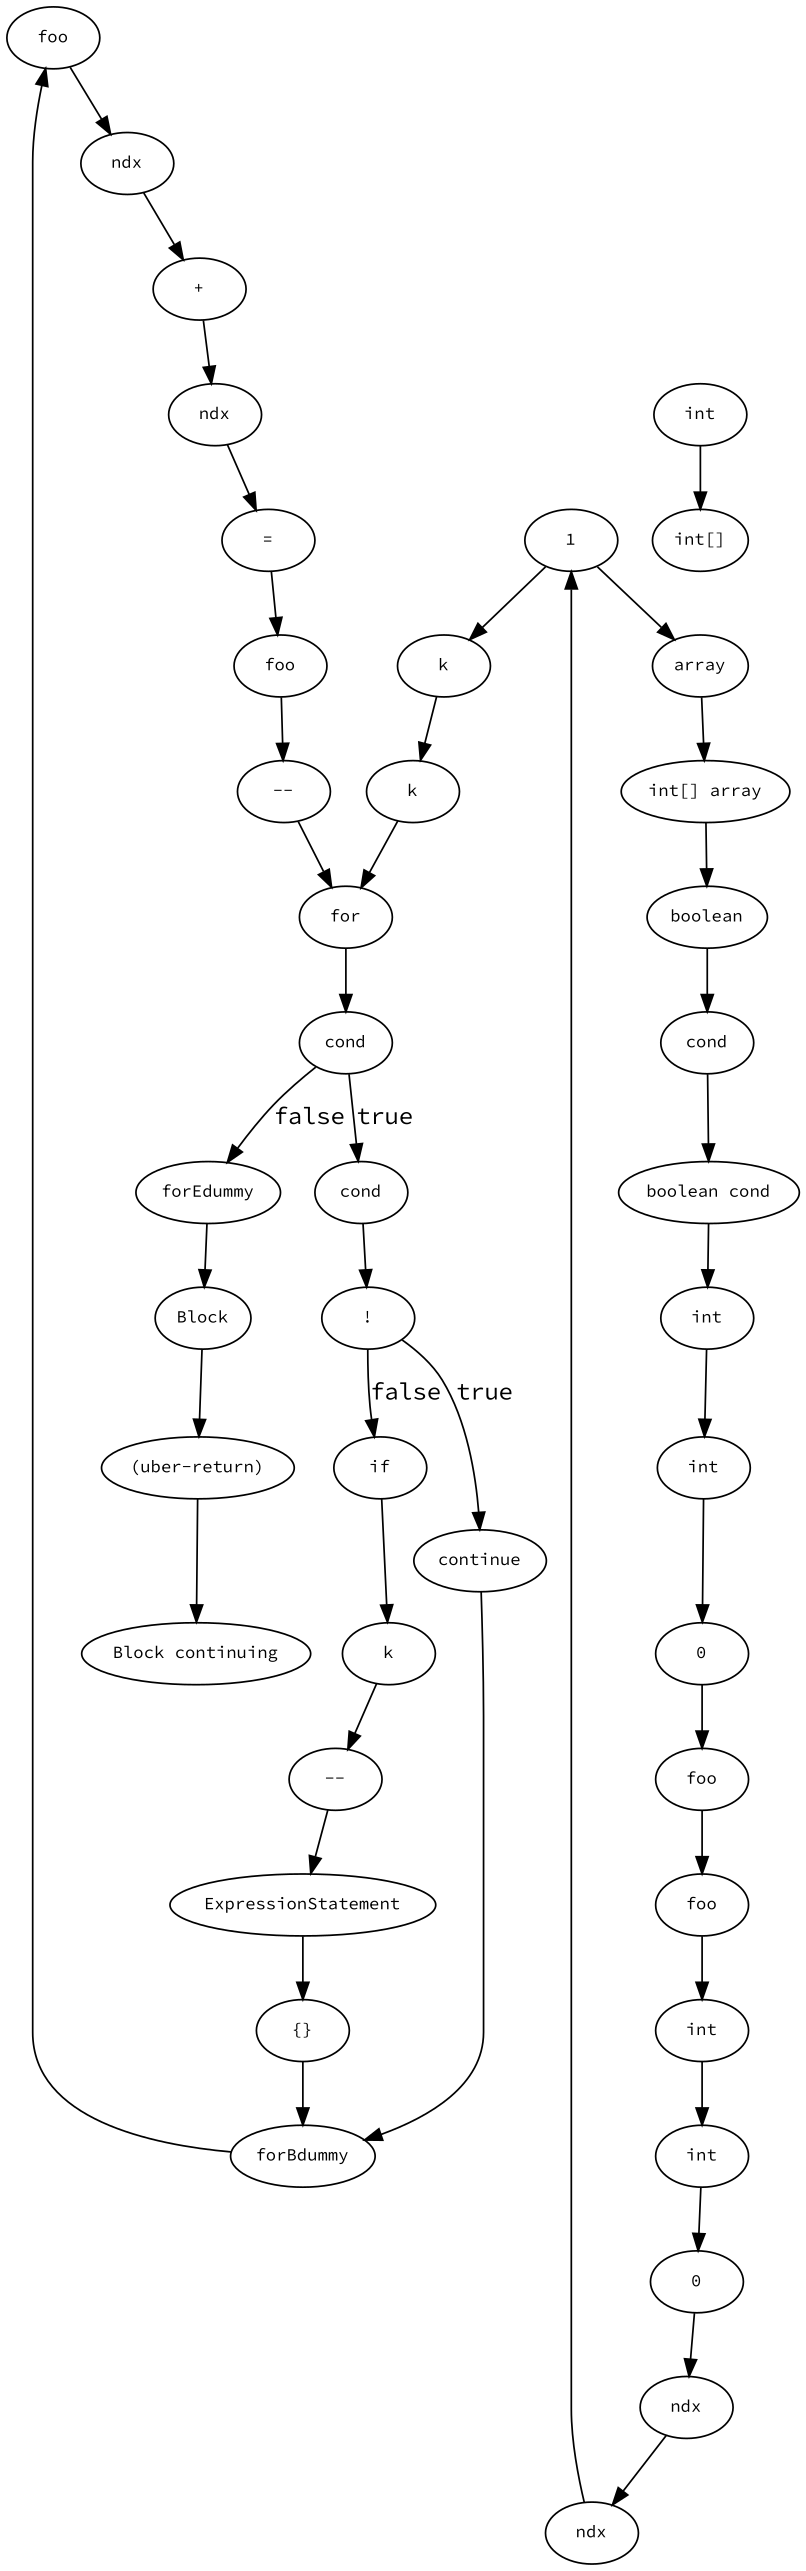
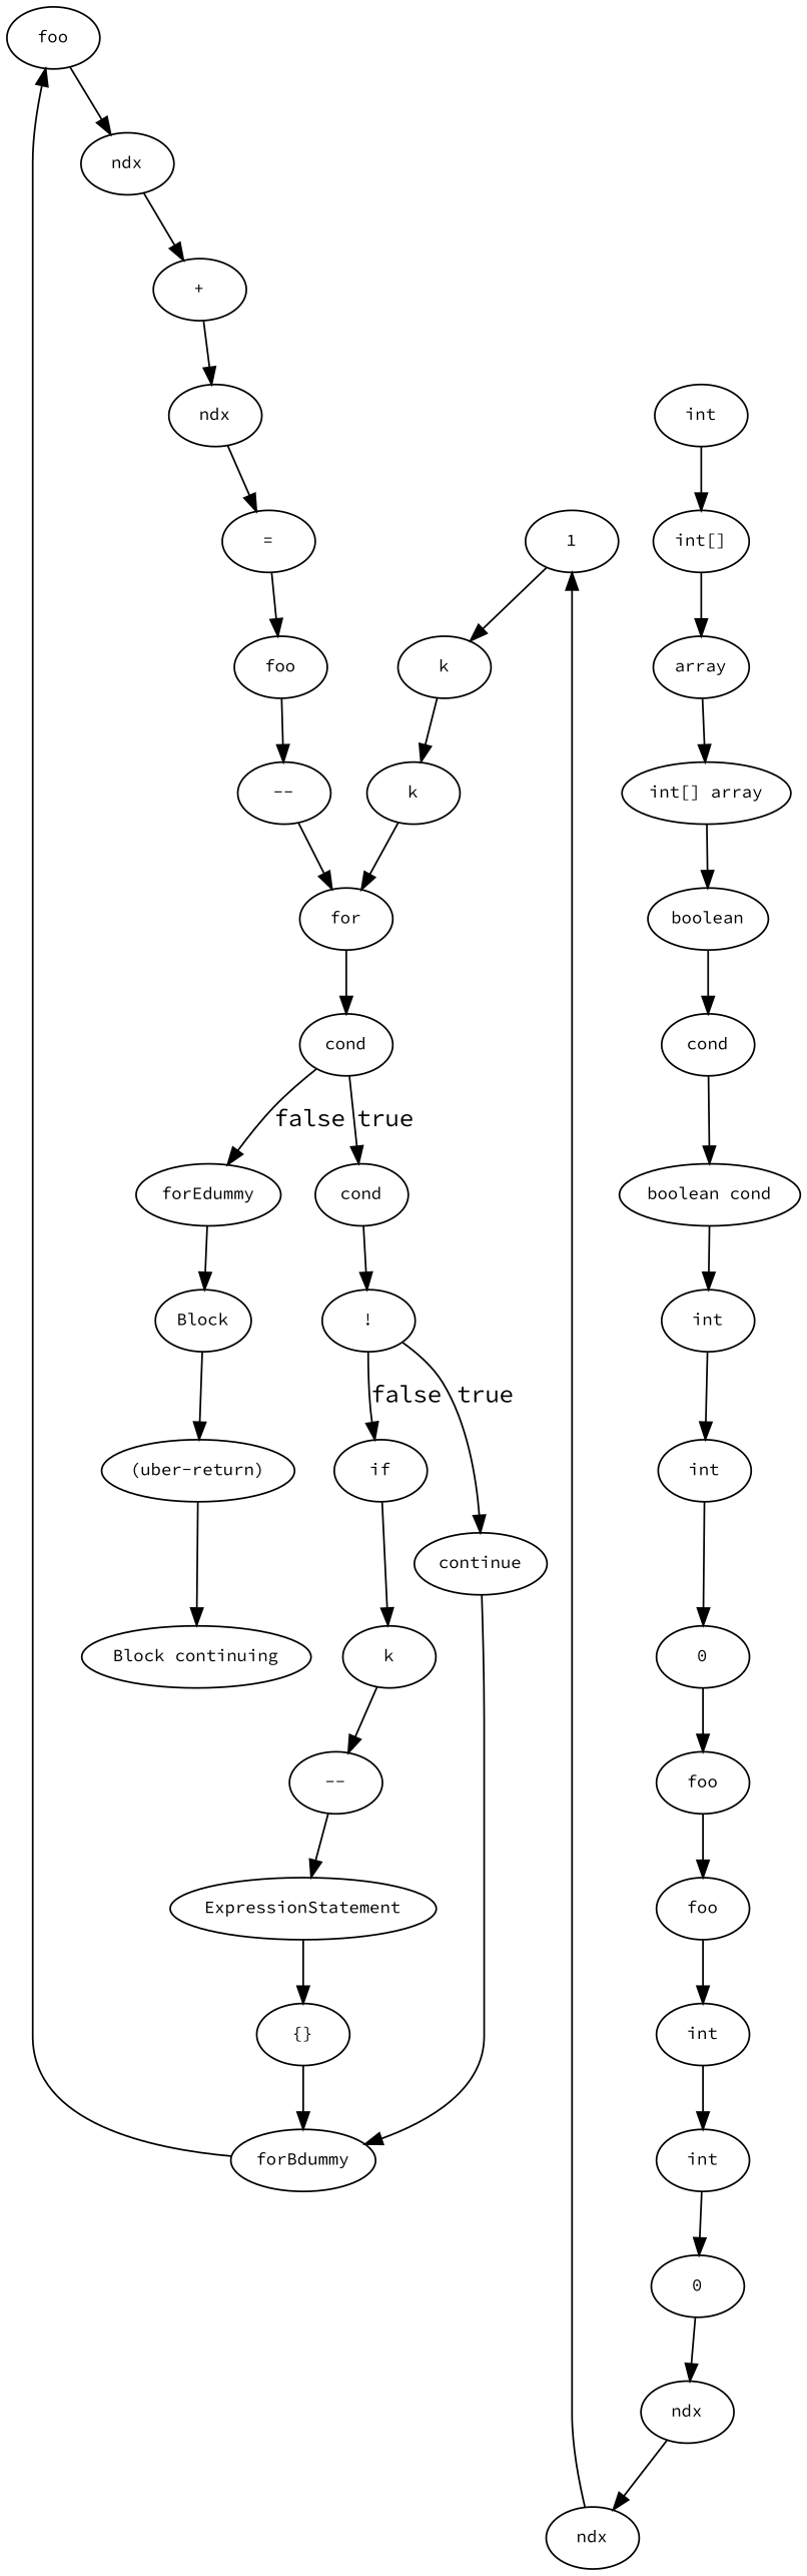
  digraph {
    fontname="Source Code Pro"
    node [fontname="Source Code Pro" fontsize=10]
    edge [fontname="Source Code Pro"]
    n1 [label=foo]
    n2 [label=ndx]
    n3 [label="+"]
    n4 [label=ndx]
    n5 [label="="]
    n6 [label=foo]
    n7 [label="--"]
    n8 [label=cond]
    n9 [label=forEdummy]
    n10 [label=cond]
    n11 [label=Block]
    n12 [label="!"]
    n13 [label=1]
    n14 [label=k]
    n15 [label=k]
    n16 [label=for]
    n17 [label=0]
    n18 [label=ndx]
    n19 [label=ndx]
    n20 [label=cond]
    n21 [label="boolean cond"]
    n22 [label=int]
    n23 [label=boolean]
    n24 [label=int]
    n25 [label=int]
    n26 [label=array]
    n27 [label="int[] array"]
    n28 [label=int]
    n29 [label=int]
    n30 [label="int[]"]
    n31 [label="(uber-return)"]
    n32 [label=forBdummy]
    n33 [label=0]
    n34 [label=foo]
    n35 [label=foo]
    n36 [label="Block continuing"]
    n37 [label=k]
    n38 [label="--"]
    n39 [label=ExpressionStatement]
    n40 [label="{}"]
    n41 [label=continue]
    n42 [label=if]
    n1 -> n2
    n2 -> n3
    n3 -> n4
    n4 -> n5
    n5 -> n6
    n6 -> n7
    n7 -> n16
    n8 -> n9 [label=false]
    n8 -> n10 [label=true]
    n9 -> n11
    n10 -> n12
    n11 -> n31
    n12 -> n41 [label=true]
    n12 -> n42 [label=false]
    n13 -> n14
    n14 -> n15
    n15 -> n16
    n16 -> n8
    n17 -> n18
    n18 -> n19
    n19 -> n13
    n20 -> n21
    n21 -> n22
    n22 -> n24
    n23 -> n20
    n24 -> n33
    n25 -> n17
    n26 -> n27
    n27 -> n23
    n28 -> n25
    n29 -> n30
-   n13 -> n26
+   n30 -> n26
    n31 -> n36
    n32 -> n1
    n33 -> n34
    n34 -> n35
    n35 -> n28
    n37 -> n38
    n38 -> n39
    n39 -> n40
    n40 -> n32
    n41 -> n32
    n42 -> n37
  }
